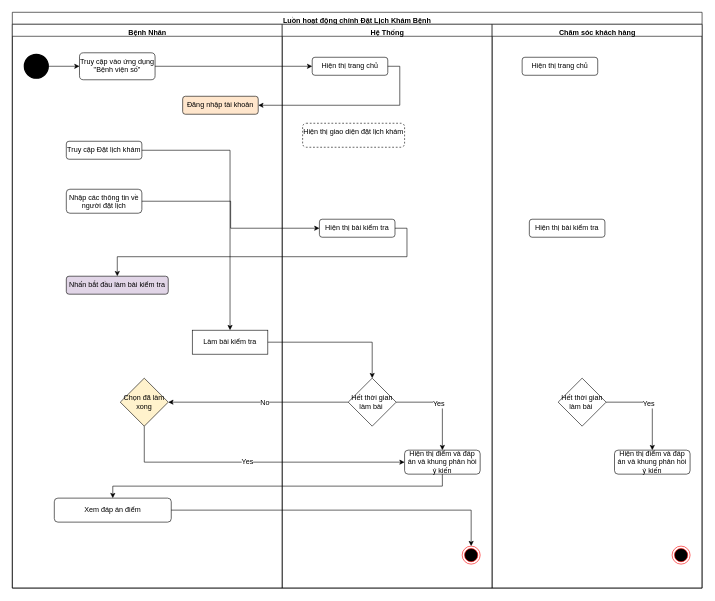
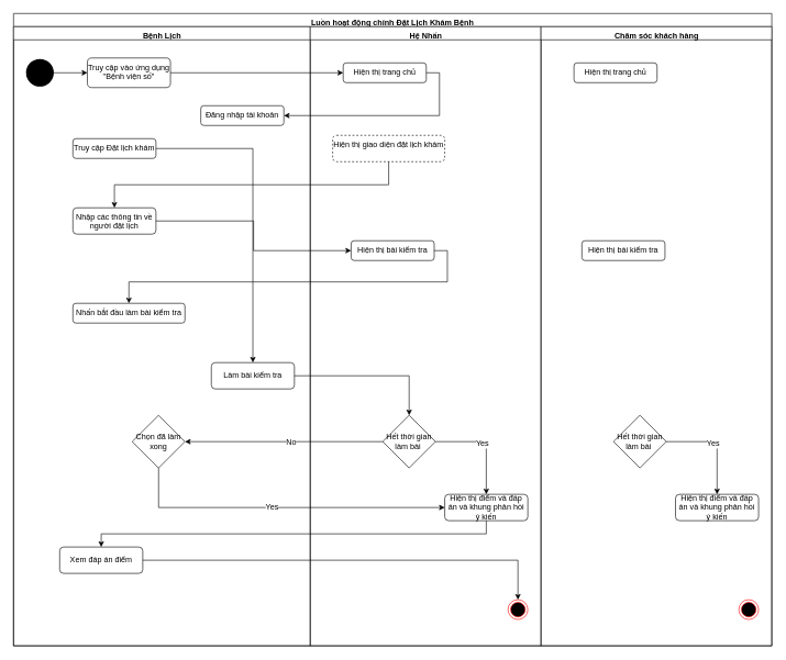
  <mxCell id="0" />
  <mxCell id="1" parent="0" />
  <mxCell id="2" value="Luồn hoạt động chính Đặt Lịch Khám Bệnh" style="swimlane;html=1;childLayout=stackLayout;resizeParent=1;resizeParentMax=0;startSize=20;whiteSpace=wrap;strokeColor=default;align=center;verticalAlign=top;fontFamily=Helvetica;fontSize=12;fontColor=default;fillColor=default;" vertex="1" parent="1"><mxGeometry x="20" y="20" width="1150" height="960" as="geometry" /></mxCell>
- <mxCell id="3" value="Bệnh Nhân" style="swimlane;html=1;startSize=20;strokeColor=default;align=center;verticalAlign=top;fontFamily=Helvetica;fontSize=12;fontColor=default;fillColor=default;" vertex="1" parent="2"><mxGeometry y="20" width="450" height="940" as="geometry" /></mxCell>
+ <mxCell id="3" value="Bệnh Lịch" style="swimlane;html=1;startSize=20;strokeColor=default;align=center;verticalAlign=top;fontFamily=Helvetica;fontSize=12;fontColor=default;fillColor=default;" vertex="1" parent="2"><mxGeometry y="20" width="450" height="940" as="geometry" /></mxCell>
  <mxCell id="4" style="rounded=0;orthogonalLoop=1;jettySize=auto;html=1;fontFamily=Helvetica;fontSize=12;fontColor=default;" edge="1" parent="3" source="5" target="6"><mxGeometry relative="1" as="geometry" /></mxCell>
  <mxCell id="5" value="" style="strokeWidth=2;html=1;shape=mxgraph.flowchart.start_2;whiteSpace=wrap;fillColor=#000000;strokeColor=default;align=center;verticalAlign=top;fontFamily=Helvetica;fontSize=12;fontColor=default;" vertex="1" parent="3"><mxGeometry x="20" y="50" width="40" height="40" as="geometry" /></mxCell>
  <mxCell id="6" value="Truy cập vào ứng dụng &quot;Bệnh viện số&quot;" style="rounded=1;whiteSpace=wrap;html=1;fillColor=#ffffff;strokeColor=default;align=center;verticalAlign=top;fontFamily=Helvetica;fontSize=12;fontColor=default;" vertex="1" parent="3"><mxGeometry x="112" y="47.5" width="126" height="45" as="geometry" /></mxCell>
- <mxCell id="7" value="Đăng nhập tài khoản" style="rounded=1;whiteSpace=wrap;html=1;fillColor=#ffe6cc;strokeColor=default;align=center;verticalAlign=top;fontFamily=Helvetica;fontSize=12;fontColor=default;" vertex="1" parent="3"><mxGeometry x="284" y="120" width="126" height="30" as="geometry" /></mxCell>
- <mxCell id="8" value="Truy cập Đặt lịch khám" style="rounded=1;whiteSpace=wrap;html=1;fillColor=#ffffff;strokeColor=default;align=center;verticalAlign=top;fontFamily=Helvetica;fontSize=12;fontColor=default;" vertex="1" parent="3"><mxGeometry x="90" y="195" width="126" height="30" as="geometry" /></mxCell>
+ <mxCell id="7" value="Đăng nhập tài khoản" style="rounded=1;whiteSpace=wrap;html=1;fillColor=#ffffff;strokeColor=default;align=center;verticalAlign=top;fontFamily=Helvetica;fontSize=12;fontColor=default;" vertex="1" parent="3"><mxGeometry x="284" y="120" width="126" height="30" as="geometry" /></mxCell>
+ <mxCell id="8" value="Truy cập Đặt lịch khám" style="rounded=1;whiteSpace=wrap;html=1;fillColor=#ffffff;strokeColor=default;align=center;verticalAlign=top;fontFamily=Helvetica;fontSize=12;fontColor=default;" vertex="1" parent="3"><mxGeometry x="90" y="170" width="126" height="30" as="geometry" /></mxCell>
  <mxCell id="9" value="Nhập các thông tin về người đặt lịch" style="rounded=1;whiteSpace=wrap;html=1;fillColor=#ffffff;strokeColor=default;align=center;verticalAlign=top;fontFamily=Helvetica;fontSize=12;fontColor=default;" vertex="1" parent="3"><mxGeometry x="90" y="275" width="126" height="40" as="geometry" /></mxCell>
- <mxCell id="10" value="Làm bài kiểm tra" style="whiteSpace=wrap;html=1;fillColor=#ffffff;strokeColor=default;align=center;verticalAlign=middle;fontFamily=Helvetica;fontSize=12;fontColor=default;rounded=0;" vertex="1" parent="3"><mxGeometry x="300" y="510" width="126" height="40" as="geometry" /></mxCell>
- <mxCell id="11" value="Chọn đã làm xong" style="rhombus;whiteSpace=wrap;html=1;fillColor=#fff2cc;" vertex="1" parent="3"><mxGeometry x="180" y="590" width="80" height="80" as="geometry" /></mxCell>
- <mxCell id="12" value="Xem đáp án điểm" style="rounded=1;whiteSpace=wrap;html=1;fillColor=#ffffff;strokeColor=default;align=center;verticalAlign=middle;fontFamily=Helvetica;fontSize=12;fontColor=default;" vertex="1" parent="3"><mxGeometry x="70" y="790" width="195" height="40" as="geometry" /></mxCell>
- <mxCell id="13" value="Nhấn bắt đầu làm bài kiểm tra" style="rounded=1;whiteSpace=wrap;html=1;fillColor=#e1d5e7;strokeColor=default;align=center;verticalAlign=top;fontFamily=Helvetica;fontSize=12;fontColor=default;" vertex="1" parent="3"><mxGeometry x="90" y="420" width="170" height="30" as="geometry" /></mxCell>
- <mxCell id="14" value="Hệ Thống" style="swimlane;html=1;startSize=20;strokeColor=default;align=center;verticalAlign=top;fontFamily=Helvetica;fontSize=12;fontColor=default;fillColor=default;" vertex="1" parent="2"><mxGeometry x="450" y="20" width="350" height="940" as="geometry" /></mxCell>
+ <mxCell id="10" value="Làm bài kiểm tra" style="rounded=1;whiteSpace=wrap;html=1;fillColor=#ffffff;strokeColor=default;align=center;verticalAlign=middle;fontFamily=Helvetica;fontSize=12;fontColor=default;" vertex="1" parent="3"><mxGeometry x="300" y="510" width="126" height="40" as="geometry" /></mxCell>
+ <mxCell id="11" value="Chọn đã làm xong" style="rhombus;whiteSpace=wrap;html=1;fillColor=#ffffff;" vertex="1" parent="3"><mxGeometry x="180" y="590" width="80" height="80" as="geometry" /></mxCell>
+ <mxCell id="12" value="Xem đáp án điểm" style="rounded=1;whiteSpace=wrap;html=1;fillColor=#ffffff;strokeColor=default;align=center;verticalAlign=middle;fontFamily=Helvetica;fontSize=12;fontColor=default;" vertex="1" parent="3"><mxGeometry x="70" y="790" width="126" height="40" as="geometry" /></mxCell>
+ <mxCell id="13" value="Nhấn bắt đầu làm bài kiểm tra" style="rounded=1;whiteSpace=wrap;html=1;fillColor=#ffffff;strokeColor=default;align=center;verticalAlign=top;fontFamily=Helvetica;fontSize=12;fontColor=default;" vertex="1" parent="3"><mxGeometry x="90" y="420" width="170" height="30" as="geometry" /></mxCell>
+ <mxCell id="14" value="Hệ Nhấn" style="swimlane;html=1;startSize=20;strokeColor=default;align=center;verticalAlign=top;fontFamily=Helvetica;fontSize=12;fontColor=default;fillColor=default;" vertex="1" parent="2"><mxGeometry x="450" y="20" width="350" height="940" as="geometry" /></mxCell>
  <mxCell id="15" value="Hiện thị trang chủ" style="rounded=1;whiteSpace=wrap;html=1;fillColor=#ffffff;strokeColor=default;align=center;verticalAlign=top;fontFamily=Helvetica;fontSize=12;fontColor=default;" vertex="1" parent="14"><mxGeometry x="50" y="55" width="126" height="30" as="geometry" /></mxCell>
  <mxCell id="16" value="" style="ellipse;html=1;shape=endState;fillColor=#000000;strokeColor=#ff0000;align=center;verticalAlign=top;fontFamily=Helvetica;fontSize=12;fontColor=default;" vertex="1" parent="14"><mxGeometry x="300" y="870" width="30" height="30" as="geometry" /></mxCell>
  <mxCell id="17" value="Hiện thị bài kiểm tra" style="rounded=1;whiteSpace=wrap;html=1;fillColor=#ffffff;strokeColor=default;align=center;verticalAlign=top;fontFamily=Helvetica;fontSize=12;fontColor=default;" vertex="1" parent="14"><mxGeometry x="62" y="325" width="126" height="30" as="geometry" /></mxCell>
  <mxCell id="18" value="Hiện thị điểm và đáp án và khung phản hồi ý kiến" style="rounded=1;whiteSpace=wrap;html=1;fillColor=#ffffff;strokeColor=default;align=center;verticalAlign=middle;fontFamily=Helvetica;fontSize=12;fontColor=default;" vertex="1" parent="14"><mxGeometry x="204" y="710" width="126" height="40" as="geometry" /></mxCell>
  <mxCell id="19" value="Hết thời gian làm bài&amp;nbsp;" style="rhombus;whiteSpace=wrap;html=1;fillColor=#ffffff;strokeColor=default;align=center;verticalAlign=middle;fontFamily=Helvetica;fontSize=12;fontColor=default;" vertex="1" parent="14"><mxGeometry x="110" y="590" width="80" height="80" as="geometry" /></mxCell>
  <mxCell id="20" style="edgeStyle=orthogonalEdgeStyle;rounded=0;orthogonalLoop=1;jettySize=auto;html=1;fontFamily=Helvetica;fontSize=12;fontColor=default;exitX=1;exitY=0.5;exitDx=0;exitDy=0;" edge="1" parent="14" source="19" target="18"><mxGeometry relative="1" as="geometry" /></mxCell>
  <mxCell id="21" value="Yes" style="edgeLabel;html=1;align=center;verticalAlign=middle;resizable=0;points=[];strokeColor=default;fontFamily=Helvetica;fontSize=12;fontColor=default;fillColor=default;" connectable="0" vertex="1" parent="20"><mxGeometry x="-0.11" y="-2" relative="1" as="geometry"><mxPoint as="offset" /></mxGeometry></mxCell>
  <mxCell id="22" value="Hiện thị giao diện đặt lịch khám" style="rounded=1;whiteSpace=wrap;html=1;fillColor=#ffffff;strokeColor=default;align=center;verticalAlign=top;fontFamily=Helvetica;fontSize=12;fontColor=default;dashed=1;" vertex="1" parent="14"><mxGeometry x="34" y="165" width="170" height="40" as="geometry" /></mxCell>
  <mxCell id="23" style="rounded=0;orthogonalLoop=1;jettySize=auto;html=1;entryX=0;entryY=0.5;entryDx=0;entryDy=0;fontFamily=Helvetica;fontSize=12;fontColor=default;" edge="1" parent="2" source="6" target="15"><mxGeometry relative="1" as="geometry" /></mxCell>
  <mxCell id="24" style="edgeStyle=orthogonalEdgeStyle;rounded=0;orthogonalLoop=1;jettySize=auto;html=1;entryX=1;entryY=0.5;entryDx=0;entryDy=0;fontFamily=Helvetica;fontSize=12;fontColor=default;exitX=1;exitY=0.5;exitDx=0;exitDy=0;" edge="1" parent="2" source="15" target="7"><mxGeometry relative="1" as="geometry" /></mxCell>
  <mxCell id="25" style="edgeStyle=orthogonalEdgeStyle;rounded=0;orthogonalLoop=1;jettySize=auto;html=1;entryX=0;entryY=0.5;entryDx=0;entryDy=0;fontFamily=Helvetica;fontSize=12;fontColor=default;" edge="1" parent="2" source="9" target="17"><mxGeometry relative="1" as="geometry" /></mxCell>
  <mxCell id="26" style="edgeStyle=orthogonalEdgeStyle;rounded=0;orthogonalLoop=1;jettySize=auto;html=1;entryX=0.5;entryY=0;entryDx=0;entryDy=0;fontFamily=Helvetica;fontSize=12;fontColor=default;exitX=1;exitY=0.5;exitDx=0;exitDy=0;" edge="1" parent="2" source="17" target="13"><mxGeometry relative="1" as="geometry"><mxPoint x="225" y="420" as="targetPoint" /></mxGeometry></mxCell>
  <mxCell id="27" style="edgeStyle=orthogonalEdgeStyle;rounded=0;orthogonalLoop=1;jettySize=auto;html=1;entryX=0.5;entryY=0;entryDx=0;entryDy=0;fontFamily=Helvetica;fontSize=12;fontColor=default;" edge="1" parent="2" source="10" target="19"><mxGeometry relative="1" as="geometry" /></mxCell>
  <mxCell id="28" value="" style="edgeStyle=orthogonalEdgeStyle;rounded=0;orthogonalLoop=1;jettySize=auto;html=1;fontFamily=Helvetica;fontSize=12;fontColor=default;" edge="1" parent="2" source="19" target="11"><mxGeometry relative="1" as="geometry" /></mxCell>
  <mxCell id="29" value="No" style="edgeLabel;html=1;align=center;verticalAlign=middle;resizable=0;points=[];strokeColor=default;fontFamily=Helvetica;fontSize=12;fontColor=default;fillColor=default;" connectable="0" vertex="1" parent="28"><mxGeometry x="-0.067" y="1" relative="1" as="geometry"><mxPoint as="offset" /></mxGeometry></mxCell>
  <mxCell id="30" style="edgeStyle=orthogonalEdgeStyle;rounded=0;orthogonalLoop=1;jettySize=auto;html=1;entryX=0;entryY=0.5;entryDx=0;entryDy=0;fontFamily=Helvetica;fontSize=12;fontColor=default;exitX=0.5;exitY=1;exitDx=0;exitDy=0;" edge="1" parent="2" source="11" target="18"><mxGeometry relative="1" as="geometry" /></mxCell>
  <mxCell id="31" value="Yes" style="edgeLabel;html=1;align=center;verticalAlign=middle;resizable=0;points=[];strokeColor=default;fontFamily=Helvetica;fontSize=12;fontColor=default;fillColor=default;" connectable="0" vertex="1" parent="30"><mxGeometry x="-0.065" y="2" relative="1" as="geometry"><mxPoint y="1" as="offset" /></mxGeometry></mxCell>
  <mxCell id="32" style="edgeStyle=orthogonalEdgeStyle;rounded=0;orthogonalLoop=1;jettySize=auto;html=1;entryX=0.5;entryY=0;entryDx=0;entryDy=0;fontFamily=Helvetica;fontSize=12;fontColor=default;exitX=0.5;exitY=1;exitDx=0;exitDy=0;" edge="1" parent="2" source="18" target="12"><mxGeometry relative="1" as="geometry" /></mxCell>
  <mxCell id="33" style="edgeStyle=orthogonalEdgeStyle;rounded=0;orthogonalLoop=1;jettySize=auto;html=1;entryX=0.5;entryY=0;entryDx=0;entryDy=0;fontFamily=Helvetica;fontSize=12;fontColor=default;" edge="1" parent="2" source="12" target="16"><mxGeometry relative="1" as="geometry" /></mxCell>
+ <mxCell id="34" style="edgeStyle=orthogonalEdgeStyle;rounded=0;orthogonalLoop=1;jettySize=auto;html=1;entryX=0.5;entryY=0;entryDx=0;entryDy=0;fontFamily=Helvetica;fontSize=12;fontColor=default;exitX=0.5;exitY=1;exitDx=0;exitDy=0;" edge="1" parent="2" source="22" target="9"><mxGeometry relative="1" as="geometry" /></mxCell>
  <mxCell id="35" value="Chăm sóc khách hàng" style="swimlane;html=1;startSize=20;strokeColor=default;align=center;verticalAlign=top;fontFamily=Helvetica;fontSize=12;fontColor=default;fillColor=default;" vertex="1" parent="2"><mxGeometry x="800" y="20" width="350" height="940" as="geometry" /></mxCell>
  <mxCell id="36" value="Hiện thị trang chủ" style="rounded=1;whiteSpace=wrap;html=1;fillColor=#ffffff;strokeColor=default;align=center;verticalAlign=top;fontFamily=Helvetica;fontSize=12;fontColor=default;" vertex="1" parent="35"><mxGeometry x="50" y="55" width="126" height="30" as="geometry" /></mxCell>
  <mxCell id="37" value="" style="ellipse;html=1;shape=endState;fillColor=#000000;strokeColor=#ff0000;align=center;verticalAlign=top;fontFamily=Helvetica;fontSize=12;fontColor=default;" vertex="1" parent="35"><mxGeometry x="300" y="870" width="30" height="30" as="geometry" /></mxCell>
  <mxCell id="38" value="Hiện thị bài kiểm tra" style="rounded=1;whiteSpace=wrap;html=1;fillColor=#ffffff;strokeColor=default;align=center;verticalAlign=top;fontFamily=Helvetica;fontSize=12;fontColor=default;" vertex="1" parent="35"><mxGeometry x="62" y="325" width="126" height="30" as="geometry" /></mxCell>
  <mxCell id="39" value="Hiện thị điểm và đáp án và khung phản hồi ý kiến" style="rounded=1;whiteSpace=wrap;html=1;fillColor=#ffffff;strokeColor=default;align=center;verticalAlign=middle;fontFamily=Helvetica;fontSize=12;fontColor=default;" vertex="1" parent="35"><mxGeometry x="204" y="710" width="126" height="40" as="geometry" /></mxCell>
  <mxCell id="40" value="Hết thời gian làm bài&amp;nbsp;" style="rhombus;whiteSpace=wrap;html=1;fillColor=#ffffff;strokeColor=default;align=center;verticalAlign=middle;fontFamily=Helvetica;fontSize=12;fontColor=default;" vertex="1" parent="35"><mxGeometry x="110" y="590" width="80" height="80" as="geometry" /></mxCell>
  <mxCell id="41" style="edgeStyle=orthogonalEdgeStyle;rounded=0;orthogonalLoop=1;jettySize=auto;html=1;fontFamily=Helvetica;fontSize=12;fontColor=default;exitX=1;exitY=0.5;exitDx=0;exitDy=0;" edge="1" parent="35" source="40" target="39"><mxGeometry relative="1" as="geometry" /></mxCell>
  <mxCell id="42" value="Yes" style="edgeLabel;html=1;align=center;verticalAlign=middle;resizable=0;points=[];strokeColor=default;fontFamily=Helvetica;fontSize=12;fontColor=default;fillColor=default;" connectable="0" vertex="1" parent="41"><mxGeometry x="-0.11" y="-2" relative="1" as="geometry"><mxPoint as="offset" /></mxGeometry></mxCell>
  <mxCell id="43" style="edgeStyle=orthogonalEdgeStyle;rounded=0;orthogonalLoop=1;jettySize=auto;html=1;fontFamily=Helvetica;fontSize=12;fontColor=default;" edge="1" parent="2" source="8" target="10"><mxGeometry relative="1" as="geometry"><mxPoint x="153" y="265" as="targetPoint" /></mxGeometry></mxCell>
